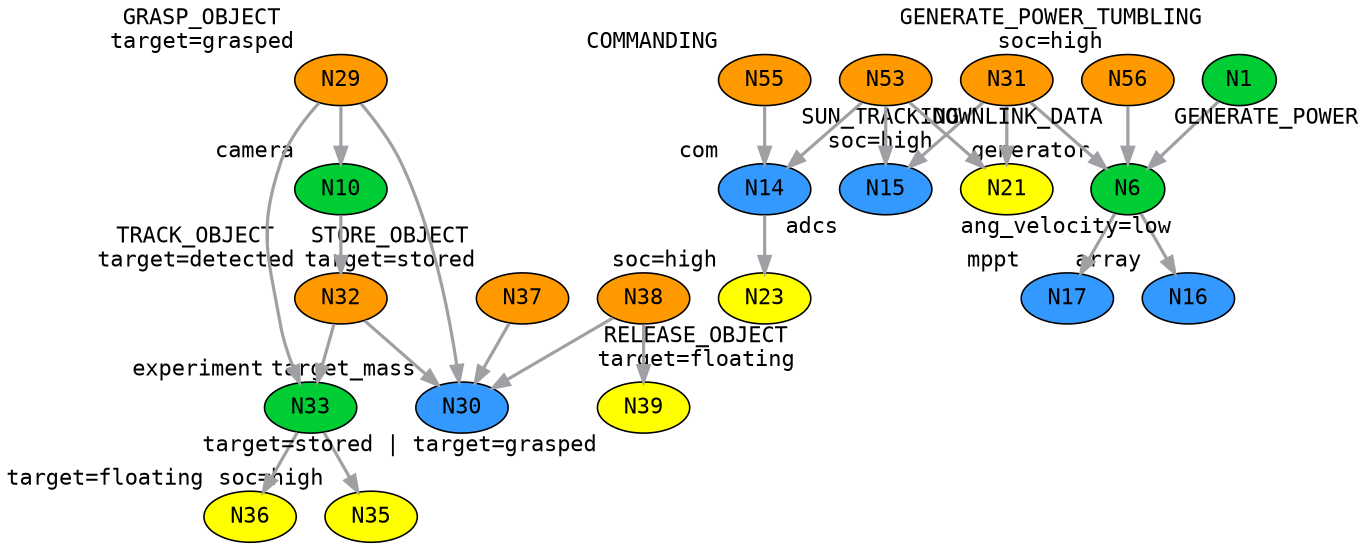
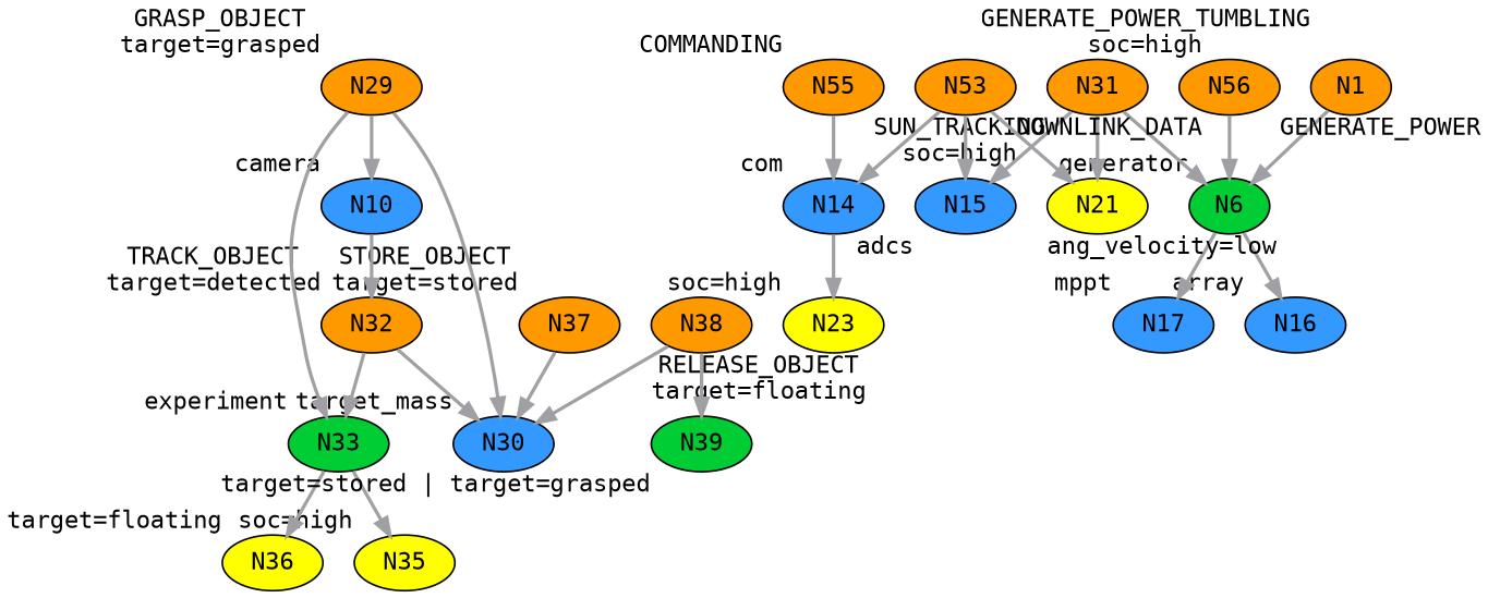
  digraph {
    bgcolor="#ffffff"
    fontname="DejaVu Sans Mono"
    node [color="#000000" fillcolor="#ff9900" fontname="DejaVu Sans Mono" penwidth=1 shape=ellipse style=filled xlabel="soc=high"]
    edge [color="#a0a0a4" fontname="DejaVu Sans Mono" penwidth=2 style=solid weight=2]
    N36 [fillcolor="#ffff00" height=0.152778 width=0.152778 xlabel="target=floating"]
    N55 [height=0.152778 width=0.152778 xlabel=COMMANDING]
    N14 [fillcolor="#3399ff" height=0.152778 width=0.152778 xlabel=com]
    N23 [fillcolor="#ffff00" height=0.152778 width=0.152778]
-   N1 [fillcolor="#00cc33" height=0.152778 width=0.152778 xlabel="GENERATE_POWER_TUMBLING\nsoc=high"]
+   N1 [height=0.152778 width=0.152778 xlabel="GENERATE_POWER_TUMBLING\nsoc=high"]
    N6 [fillcolor="#00cc33" height=0.152778 width=0.152778 xlabel=generator]
    N16 [fillcolor="#3399ff" height=0.152778 width=0.152778 xlabel=array]
    N17 [fillcolor="#3399ff" height=0.152778 width=0.152778 xlabel=mppt]
    N37 [height=0.152778 width=0.152778 xlabel="STORE_OBJECT\ntarget=stored"]
    N30 [fillcolor="#3399ff" height=0.152778 width=0.152778 xlabel=target_mass]
    N35 [fillcolor="#ffff00" height=0.152778 width=0.152778]
    N33 [fillcolor="#00cc33" height=0.152778 width=0.152778 xlabel=experiment]
    N31 [height=0.152778 width=0.152778 xlabel="SUN_TRACKING\nsoc=high"]
    N15 [fillcolor="#3399ff" height=0.152778 width=0.152778 xlabel=adcs]
    N21 [fillcolor="#ffff00" height=0.152778 width=0.152778 xlabel="ang_velocity=low"]
    N53 [height=0.152778 width=0.152778 xlabel=DOWNLINK_DATA]
-   N10 [fillcolor="#00cc33" height=0.152778 width=0.152778 xlabel=camera]
+   N10 [fillcolor="#3399ff" height=0.152778 width=0.152778 xlabel=camera]
    N32 [height=0.152778 width=0.152778 xlabel="TRACK_OBJECT\ntarget=detected"]
    N29 [height=0.152778 width=0.152778 xlabel="GRASP_OBJECT\ntarget=grasped"]
    N56 [height=0.152778 width=0.152778 xlabel=GENERATE_POWER]
-   N39 [fillcolor="#ffff00" height=0.152778 width=0.152778 xlabel="target=stored | target=grasped"]
+   N39 [fillcolor="#00cc33" height=0.152778 width=0.152778 xlabel="target=stored | target=grasped"]
    N38 [height=0.152778 width=0.152778 xlabel="RELEASE_OBJECT\ntarget=floating"]
    N55 -> N14
    N14 -> N23
    N1 -> N6
    N6 -> N16
    N6 -> N17
    N37 -> N30
    N33 -> N36
    N33 -> N35
    N31 -> N6
    N31 -> N15
    N31 -> N21
    N53 -> N14
    N53 -> N15
    N53 -> N21
    N10 -> N32
    N32 -> N30
    N32 -> N33
    N29 -> N30
    N29 -> N33
    N29 -> N10
    N56 -> N6
    N38 -> N30
    N38 -> N39
  }
